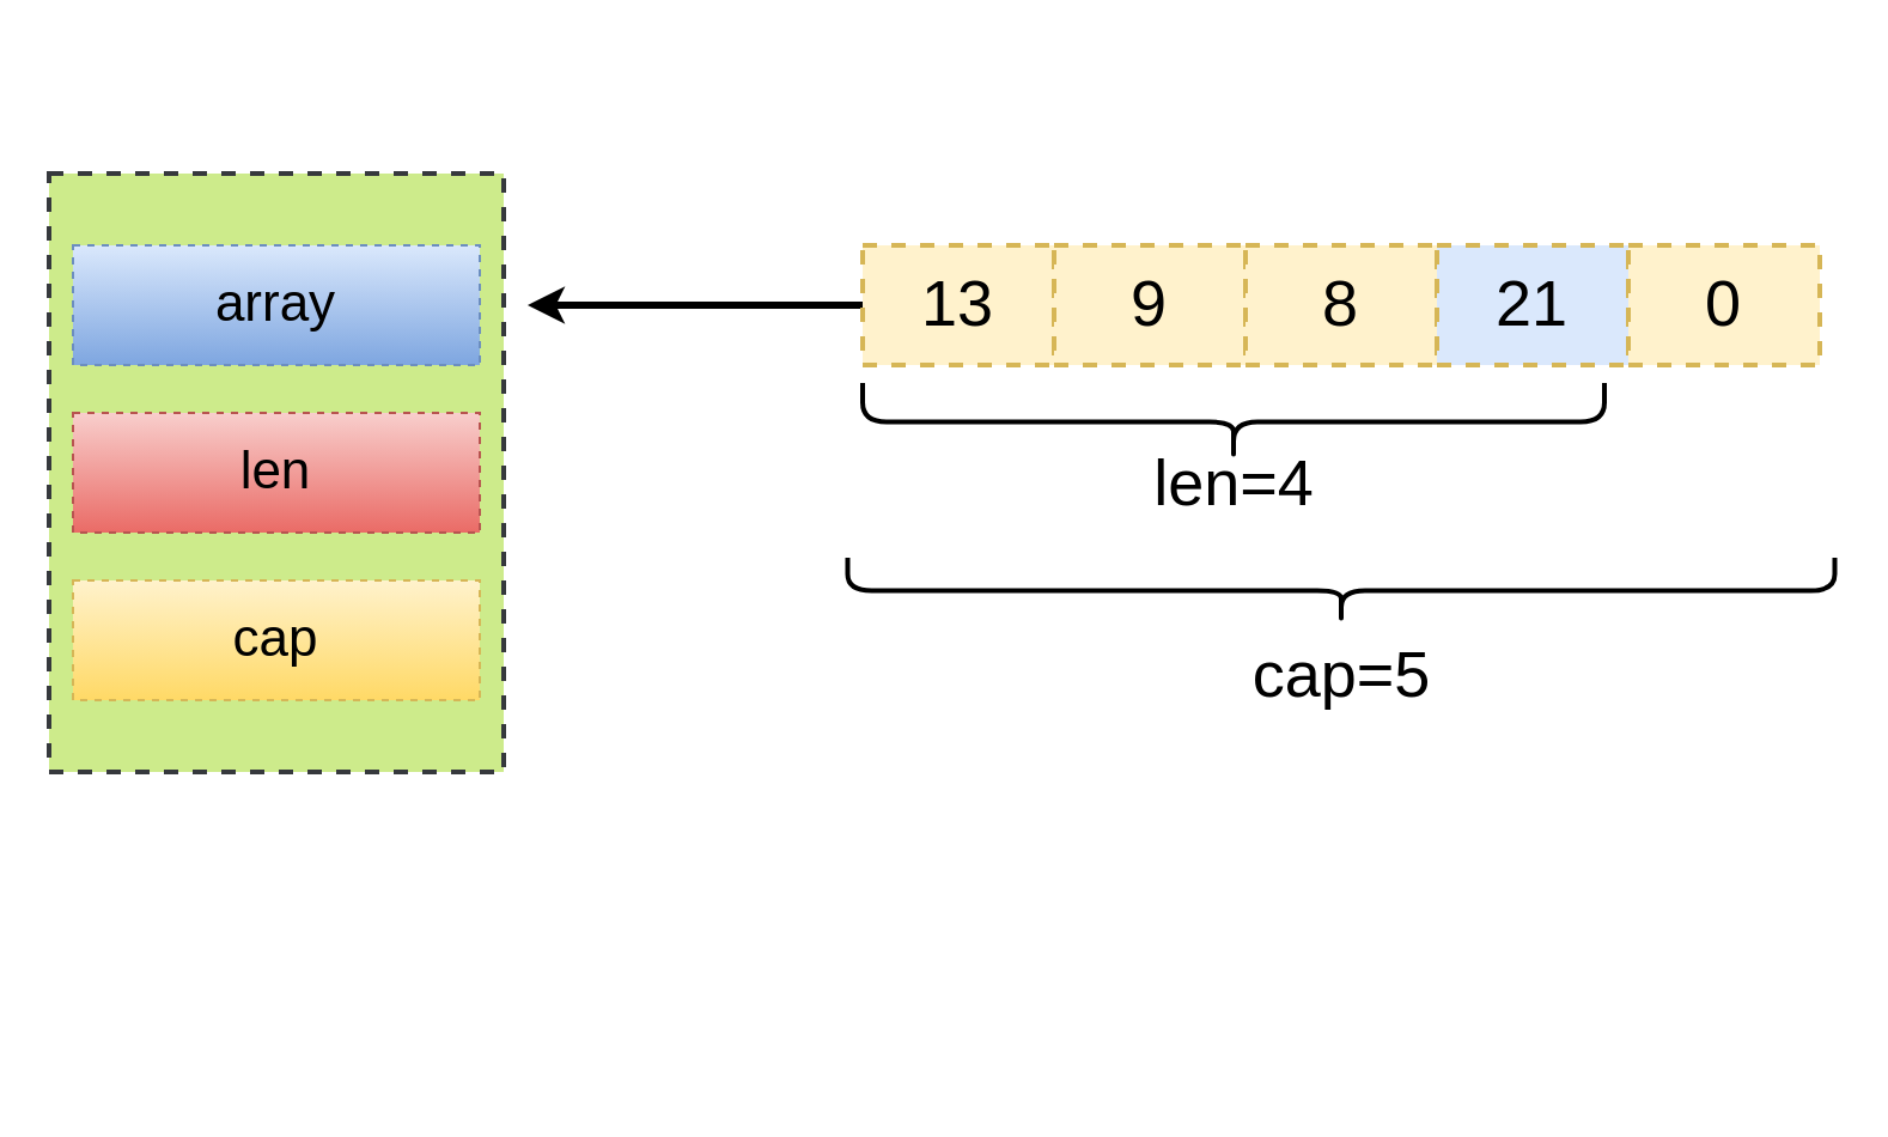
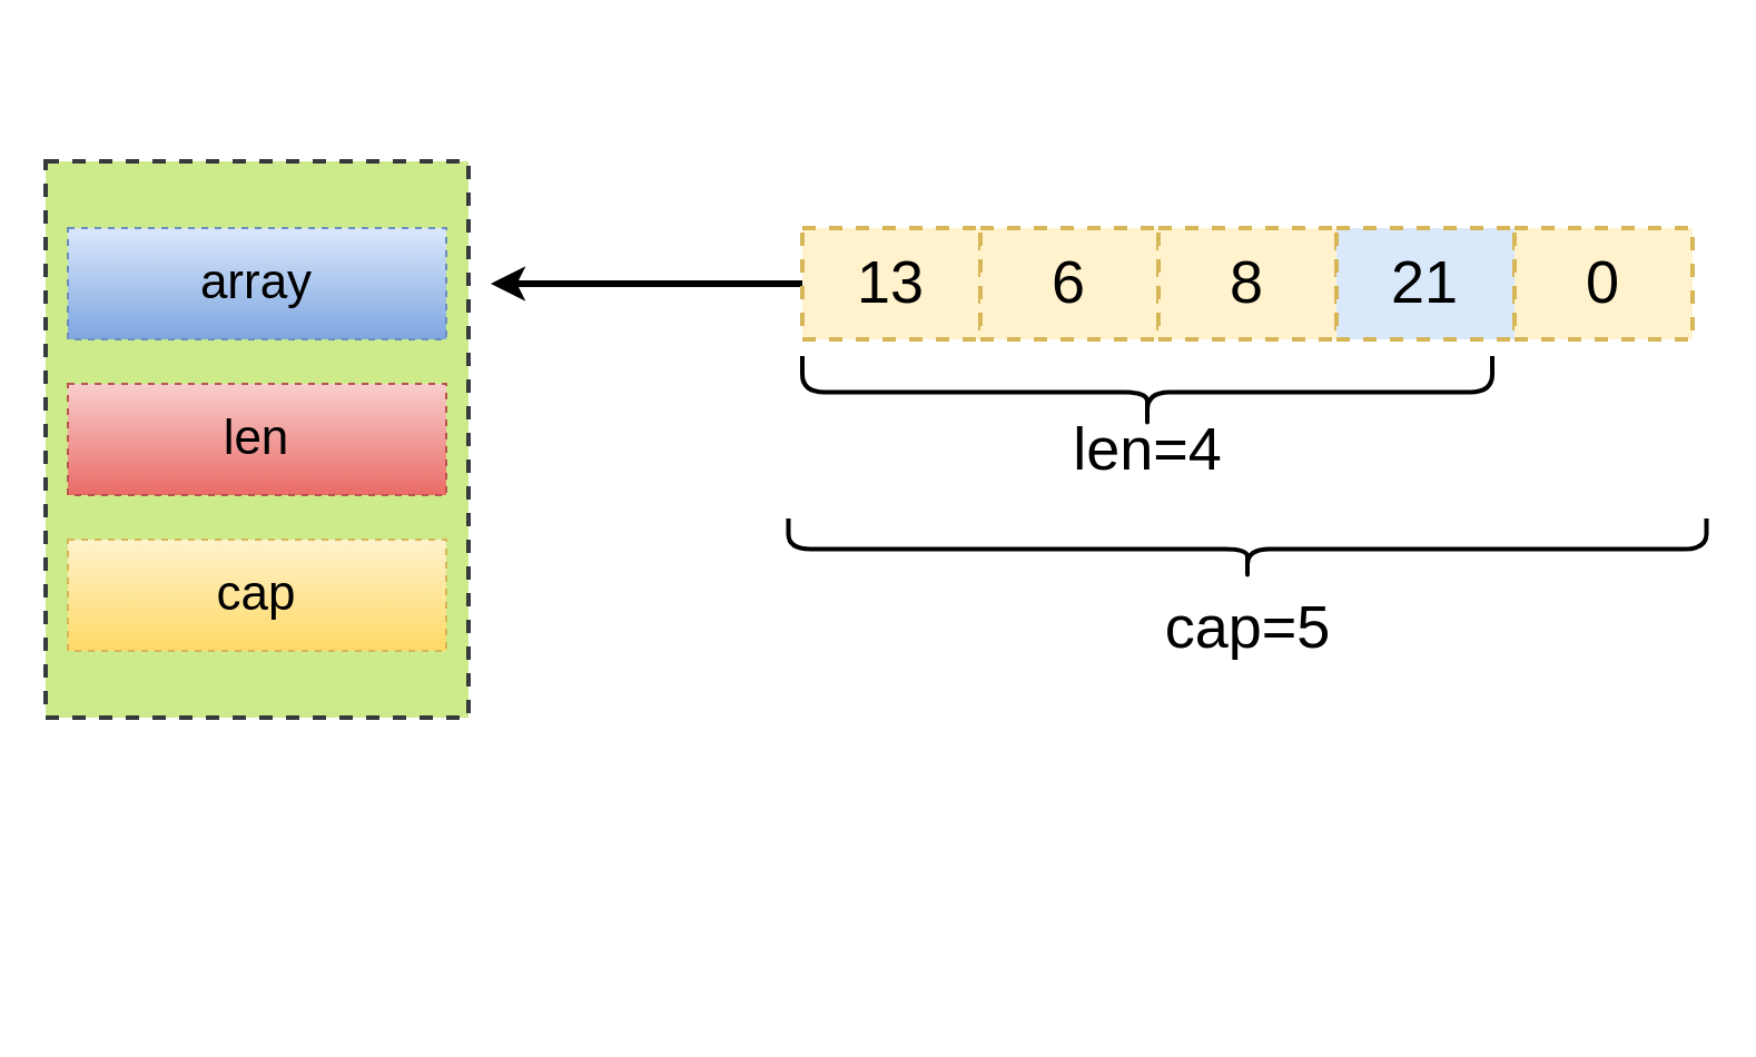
  <mxCell id="0" />
  <mxCell id="1" parent="0" />
  <mxCell id="2" value="" style="group" vertex="1" connectable="0" parent="1"><mxGeometry x="20" y="72" width="746.25" height="250" as="geometry" /></mxCell>
  <mxCell id="3" value="" style="rounded=0;whiteSpace=wrap;html=1;fillColor=#cdeb8b;strokeColor=#36393d;dashed=1;strokeWidth=2;" vertex="1" parent="2"><mxGeometry width="190" height="250" as="geometry" /></mxCell>
  <mxCell id="4" value="&lt;font style=&quot;font-size: 22px&quot;&gt;array&lt;/font&gt;" style="rounded=0;whiteSpace=wrap;html=1;gradientColor=#7ea6e0;fillColor=#dae8fc;strokeColor=#6c8ebf;dashed=1;" vertex="1" parent="2"><mxGeometry x="10" y="30" width="170" height="50" as="geometry" /></mxCell>
  <mxCell id="5" value="&lt;span style=&quot;font-size: 22px&quot;&gt;len&lt;/span&gt;" style="rounded=0;whiteSpace=wrap;html=1;gradientColor=#ea6b66;fillColor=#f8cecc;strokeColor=#b85450;dashed=1;" vertex="1" parent="2"><mxGeometry x="10" y="100" width="170" height="50" as="geometry" /></mxCell>
  <mxCell id="6" value="&lt;span style=&quot;font-size: 22px&quot;&gt;cap&lt;/span&gt;" style="rounded=0;whiteSpace=wrap;html=1;gradientColor=#ffd966;fillColor=#fff2cc;strokeColor=#d6b656;dashed=1;" vertex="1" parent="2"><mxGeometry x="10" y="170" width="170" height="50" as="geometry" /></mxCell>
  <mxCell id="7" style="edgeStyle=orthogonalEdgeStyle;rounded=1;orthogonalLoop=1;jettySize=auto;html=1;fontSize=27;strokeWidth=3;" edge="1" parent="2" source="8"><mxGeometry relative="1" as="geometry"><mxPoint x="200" y="55" as="targetPoint" /></mxGeometry></mxCell>
  <mxCell id="8" value="13" style="rounded=0;whiteSpace=wrap;html=1;dashed=1;strokeWidth=2;fillColor=#fff2cc;strokeColor=#d6b656;fontSize=27;" vertex="1" parent="2"><mxGeometry x="340" y="30" width="80" height="50" as="geometry" /></mxCell>
- <mxCell id="9" value="9" style="rounded=0;whiteSpace=wrap;html=1;dashed=1;strokeWidth=2;fillColor=#fff2cc;strokeColor=#d6b656;fontSize=27;" vertex="1" parent="2"><mxGeometry x="420" y="30" width="80" height="50" as="geometry" /></mxCell>
+ <mxCell id="9" value="6" style="rounded=0;whiteSpace=wrap;html=1;dashed=1;strokeWidth=2;fillColor=#fff2cc;strokeColor=#d6b656;fontSize=27;" vertex="1" parent="2"><mxGeometry x="420" y="30" width="80" height="50" as="geometry" /></mxCell>
  <mxCell id="10" value="8" style="rounded=0;whiteSpace=wrap;html=1;dashed=1;strokeWidth=2;fillColor=#fff2cc;strokeColor=#d6b656;fontSize=27;" vertex="1" parent="2"><mxGeometry x="500" y="30" width="80" height="50" as="geometry" /></mxCell>
  <mxCell id="11" value="21" style="rounded=0;whiteSpace=wrap;html=1;dashed=1;strokeWidth=2;fillColor=#dae8fc;strokeColor=#d6b656;fontSize=27;" vertex="1" parent="2"><mxGeometry x="580" y="30" width="80" height="50" as="geometry" /></mxCell>
  <mxCell id="12" value="0" style="rounded=0;whiteSpace=wrap;html=1;dashed=1;strokeWidth=2;fillColor=#fff2cc;strokeColor=#d6b656;fontSize=27;" vertex="1" parent="2"><mxGeometry x="660" y="30" width="80" height="50" as="geometry" /></mxCell>
  <mxCell id="13" value="" style="shape=curlyBracket;whiteSpace=wrap;html=1;rounded=1;flipH=1;fontSize=27;strokeWidth=2;rotation=90;" vertex="1" parent="2"><mxGeometry x="478.75" y="-51.25" width="32.5" height="310" as="geometry" /></mxCell>
  <mxCell id="14" value="len=4" style="text;html=1;align=center;verticalAlign=middle;resizable=0;points=[];autosize=1;strokeColor=none;fillColor=none;fontSize=27;" vertex="1" parent="2"><mxGeometry x="455" y="110" width="80" height="40" as="geometry" /></mxCell>
  <mxCell id="15" value="" style="shape=curlyBracket;whiteSpace=wrap;html=1;rounded=1;flipH=1;fontSize=27;strokeWidth=2;rotation=90;" vertex="1" parent="2"><mxGeometry x="526.25" y="-32" width="27.5" height="412.5" as="geometry" /></mxCell>
  <mxCell id="16" value="cap=5" style="text;html=1;align=center;verticalAlign=middle;resizable=0;points=[];autosize=1;strokeColor=none;fillColor=none;fontSize=27;" vertex="1" parent="2"><mxGeometry x="495" y="190" width="90" height="40" as="geometry" /></mxCell>
